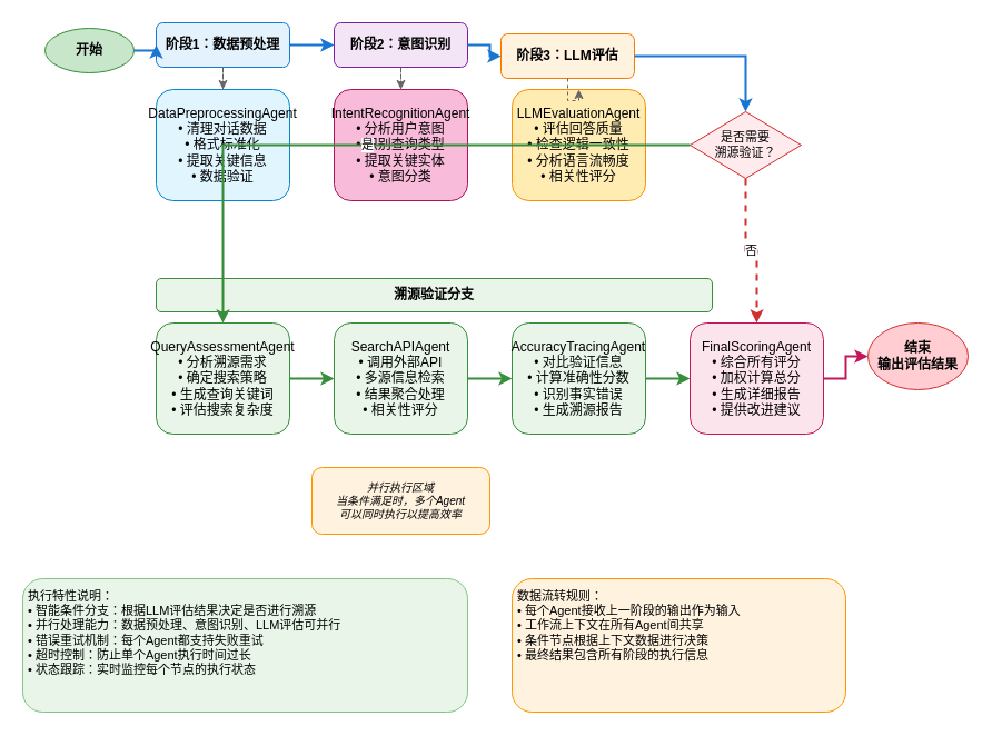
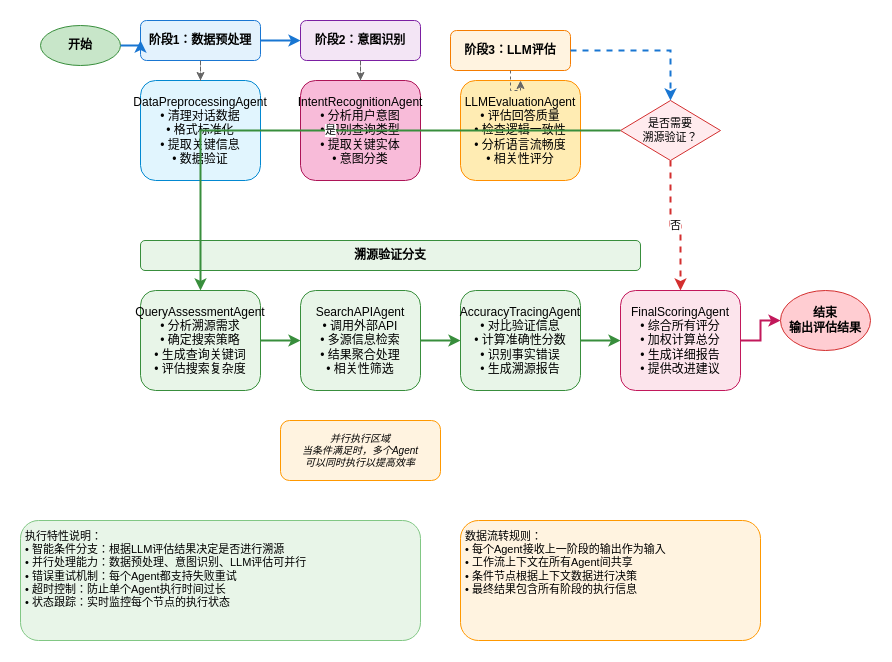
  <mxCell id="0" />
  <mxCell id="1" parent="0" />
  <mxCell id="2" value="开始" style="ellipse;whiteSpace=wrap;html=1;fillColor=#C8E6C9;strokeColor=#388E3C;fontSize=12;fontStyle=1;" vertex="1" parent="1"><mxGeometry x="40" y="25" width="80" height="40" as="geometry" /></mxCell>
  <mxCell id="3" value="阶段1：数据预处理" style="rounded=1;whiteSpace=wrap;html=1;fillColor=#E3F2FD;strokeColor=#1976D2;fontSize=12;fontStyle=1;" vertex="1" parent="1"><mxGeometry x="140" y="20" width="120" height="40" as="geometry" /></mxCell>
  <mxCell id="4" value="DataPreprocessingAgent&#10;• 清理对话数据&#10;• 格式标准化&#10;• 提取关键信息&#10;• 数据验证" style="rounded=1;whiteSpace=wrap;html=1;fillColor=#E1F5FE;strokeColor=#0288D1;" vertex="1" parent="1"><mxGeometry x="140" y="80" width="120" height="100" as="geometry" /></mxCell>
  <mxCell id="5" value="阶段2：意图识别" style="rounded=1;whiteSpace=wrap;html=1;fillColor=#F3E5F5;strokeColor=#7B1FA2;fontSize=12;fontStyle=1;" vertex="1" parent="1"><mxGeometry x="300" y="20" width="120" height="40" as="geometry" /></mxCell>
  <mxCell id="6" value="IntentRecognitionAgent&#10;• 分析用户意图&#10;• 识别查询类型&#10;• 提取关键实体&#10;• 意图分类" style="rounded=1;whiteSpace=wrap;html=1;fillColor=#F8BBD9;strokeColor=#AD1457;" vertex="1" parent="1"><mxGeometry x="300" y="80" width="120" height="100" as="geometry" /></mxCell>
  <mxCell id="7" value="阶段3：LLM评估" style="rounded=1;whiteSpace=wrap;html=1;fillColor=#FFF3E0;strokeColor=#F57C00;fontSize=12;fontStyle=1;" vertex="1" parent="1"><mxGeometry x="450" y="30" width="120" height="40" as="geometry" /></mxCell>
  <mxCell id="8" value="LLMEvaluationAgent&#10;• 评估回答质量&#10;• 检查逻辑一致性&#10;• 分析语言流畅度&#10;• 相关性评分" style="rounded=1;whiteSpace=wrap;html=1;fillColor=#FFECB3;strokeColor=#FF8F00;" vertex="1" parent="1"><mxGeometry x="460" y="80" width="120" height="100" as="geometry" /></mxCell>
  <mxCell id="9" value="是否需要&#10;溯源验证？" style="rhombus;whiteSpace=wrap;html=1;fillColor=#FFEBEE;strokeColor=#D32F2F;fontSize=11;" vertex="1" parent="1"><mxGeometry x="620" y="100" width="100" height="60" as="geometry" /></mxCell>
- <mxCell id="10" value="溯源验证分支" style="rounded=1;whiteSpace=wrap;html=1;fillColor=#E8F5E8;strokeColor=#388E3C;fontSize=12;fontStyle=1;" vertex="1" parent="1"><mxGeometry x="140" y="250" width="500" height="30" as="geometry" /></mxCell>
+ <mxCell id="10" value="溯源验证分支" style="rounded=1;whiteSpace=wrap;html=1;fillColor=#E8F5E8;strokeColor=#388E3C;fontSize=12;fontStyle=1;" vertex="1" parent="1"><mxGeometry x="140" y="240" width="500" height="30" as="geometry" /></mxCell>
  <mxCell id="11" value="QueryAssessmentAgent&#10;• 分析溯源需求&#10;• 确定搜索策略&#10;• 生成查询关键词&#10;• 评估搜索复杂度" style="rounded=1;whiteSpace=wrap;html=1;fillColor=#E8F5E8;strokeColor=#388E3C;" vertex="1" parent="1"><mxGeometry x="140" y="290" width="120" height="100" as="geometry" /></mxCell>
- <mxCell id="12" value="SearchAPIAgent&#10;• 调用外部API&#10;• 多源信息检索&#10;• 结果聚合处理&#10;• 相关性评分" style="rounded=1;whiteSpace=wrap;html=1;fillColor=#E8F5E8;strokeColor=#388E3C;" vertex="1" parent="1"><mxGeometry x="300" y="290" width="120" height="100" as="geometry" /></mxCell>
+ <mxCell id="12" value="SearchAPIAgent&#10;• 调用外部API&#10;• 多源信息检索&#10;• 结果聚合处理&#10;• 相关性筛选" style="rounded=1;whiteSpace=wrap;html=1;fillColor=#E8F5E8;strokeColor=#388E3C;" vertex="1" parent="1"><mxGeometry x="300" y="290" width="120" height="100" as="geometry" /></mxCell>
  <mxCell id="13" value="AccuracyTracingAgent&#10;• 对比验证信息&#10;• 计算准确性分数&#10;• 识别事实错误&#10;• 生成溯源报告" style="rounded=1;whiteSpace=wrap;html=1;fillColor=#E8F5E8;strokeColor=#388E3C;" vertex="1" parent="1"><mxGeometry x="460" y="290" width="120" height="100" as="geometry" /></mxCell>
  <mxCell id="14" value="FinalScoringAgent&#10;• 综合所有评分&#10;• 加权计算总分&#10;• 生成详细报告&#10;• 提供改进建议" style="rounded=1;whiteSpace=wrap;html=1;fillColor=#FCE4EC;strokeColor=#C2185B;" vertex="1" parent="1"><mxGeometry x="620" y="290" width="120" height="100" as="geometry" /></mxCell>
  <mxCell id="15" value="结束&#10;输出评估结果" style="ellipse;whiteSpace=wrap;html=1;fillColor=#FFCDD2;strokeColor=#D32F2F;fontSize=12;fontStyle=1;" vertex="1" parent="1"><mxGeometry x="780" y="290" width="90" height="60" as="geometry" /></mxCell>
  <mxCell id="16" value="" style="edgeStyle=orthogonalEdgeStyle;rounded=0;orthogonalLoop=1;jettySize=auto;html=1;strokeWidth=2;strokeColor=#1976D2;" edge="1" parent="1" source="2" target="3"><mxGeometry relative="1" as="geometry" /></mxCell>
  <mxCell id="17" value="" style="edgeStyle=orthogonalEdgeStyle;rounded=0;orthogonalLoop=1;jettySize=auto;html=1;strokeWidth=2;strokeColor=#1976D2;" edge="1" parent="1" source="3" target="5"><mxGeometry relative="1" as="geometry" /></mxCell>
- <mxCell id="18" value="" style="edgeStyle=orthogonalEdgeStyle;rounded=0;orthogonalLoop=1;jettySize=auto;html=1;strokeWidth=2;strokeColor=#1976D2;" edge="1" parent="1" source="5" target="7"><mxGeometry relative="1" as="geometry" /></mxCell>
- <mxCell id="19" value="" style="edgeStyle=orthogonalEdgeStyle;rounded=0;orthogonalLoop=1;jettySize=auto;html=1;strokeWidth=2;strokeColor=#1976D2;" edge="1" parent="1" source="7" target="9"><mxGeometry relative="1" as="geometry" /></mxCell>
+ <mxCell id="19" value="" style="edgeStyle=orthogonalEdgeStyle;rounded=0;orthogonalLoop=1;jettySize=auto;html=1;strokeWidth=2;strokeColor=#1976D2;dashed=1;" edge="1" parent="1" source="7" target="9"><mxGeometry relative="1" as="geometry" /></mxCell>
  <mxCell id="20" value="是" style="edgeStyle=orthogonalEdgeStyle;rounded=0;orthogonalLoop=1;jettySize=auto;html=1;strokeWidth=2;strokeColor=#388E3C;" edge="1" parent="1" source="9" target="11"><mxGeometry relative="1" as="geometry"><mxPoint x="670" y="200" as="sourcePoint" /><mxPoint x="200" y="270" as="targetPoint" /></mxGeometry></mxCell>
  <mxCell id="21" value="" style="edgeStyle=orthogonalEdgeStyle;rounded=0;orthogonalLoop=1;jettySize=auto;html=1;strokeWidth=2;strokeColor=#388E3C;" edge="1" parent="1" source="11" target="12"><mxGeometry relative="1" as="geometry" /></mxCell>
  <mxCell id="22" value="" style="edgeStyle=orthogonalEdgeStyle;rounded=0;orthogonalLoop=1;jettySize=auto;html=1;strokeWidth=2;strokeColor=#388E3C;" edge="1" parent="1" source="12" target="13"><mxGeometry relative="1" as="geometry" /></mxCell>
  <mxCell id="23" value="" style="edgeStyle=orthogonalEdgeStyle;rounded=0;orthogonalLoop=1;jettySize=auto;html=1;strokeWidth=2;strokeColor=#388E3C;" edge="1" parent="1" source="13" target="14"><mxGeometry relative="1" as="geometry" /></mxCell>
  <mxCell id="24" value="否" style="edgeStyle=orthogonalEdgeStyle;rounded=0;orthogonalLoop=1;jettySize=auto;html=1;strokeWidth=2;strokeColor=#D32F2F;dashed=1;" edge="1" parent="1" source="9" target="14"><mxGeometry relative="1" as="geometry" /></mxCell>
  <mxCell id="25" value="" style="edgeStyle=orthogonalEdgeStyle;rounded=0;orthogonalLoop=1;jettySize=auto;html=1;strokeWidth=2;strokeColor=#C2185B;" edge="1" parent="1" source="14" target="15"><mxGeometry relative="1" as="geometry" /></mxCell>
  <mxCell id="26" value="" style="edgeStyle=orthogonalEdgeStyle;rounded=0;orthogonalLoop=1;jettySize=auto;html=1;strokeWidth=1;strokeColor=#666666;dashed=1;" edge="1" parent="1" source="3" target="4"><mxGeometry relative="1" as="geometry" /></mxCell>
  <mxCell id="27" value="" style="edgeStyle=orthogonalEdgeStyle;rounded=0;orthogonalLoop=1;jettySize=auto;html=1;strokeWidth=1;strokeColor=#666666;dashed=1;" edge="1" parent="1" source="5" target="6"><mxGeometry relative="1" as="geometry" /></mxCell>
  <mxCell id="28" value="" style="edgeStyle=orthogonalEdgeStyle;rounded=0;orthogonalLoop=1;jettySize=auto;html=1;strokeWidth=1;strokeColor=#666666;dashed=1;" edge="1" parent="1" source="7" target="8"><mxGeometry relative="1" as="geometry" /></mxCell>
  <mxCell id="29" value="并行执行区域&#10;当条件满足时，多个Agent&#10;可以同时执行以提高效率" style="text;html=1;strokeColor=#FF9800;fillColor=#FFF3E0;align=center;verticalAlign=middle;whiteSpace=wrap;rounded=1;fontSize=10;fontStyle=2;" vertex="1" parent="1"><mxGeometry x="280" y="420" width="160" height="60" as="geometry" /></mxCell>
  <mxCell id="30" value="执行特性说明：&#10;• 智能条件分支：根据LLM评估结果决定是否进行溯源&#10;• 并行处理能力：数据预处理、意图识别、LLM评估可并行&#10;• 错误重试机制：每个Agent都支持失败重试&#10;• 超时控制：防止单个Agent执行时间过长&#10;• 状态跟踪：实时监控每个节点的执行状态" style="text;html=1;strokeColor=#81C784;fillColor=#E8F5E8;align=left;verticalAlign=top;whiteSpace=wrap;rounded=1;fontSize=11;spacing=5;" vertex="1" parent="1"><mxGeometry x="20" y="520" width="400" height="120" as="geometry" /></mxCell>
  <mxCell id="31" value="数据流转规则：&#10;• 每个Agent接收上一阶段的输出作为输入&#10;• 工作流上下文在所有Agent间共享&#10;• 条件节点根据上下文数据进行决策&#10;• 最终结果包含所有阶段的执行信息" style="text;html=1;strokeColor=#FF9800;fillColor=#FFF3E0;align=left;verticalAlign=top;whiteSpace=wrap;rounded=1;fontSize=11;spacing=5;" vertex="1" parent="1"><mxGeometry x="460" y="520" width="300" height="120" as="geometry" /></mxCell>
